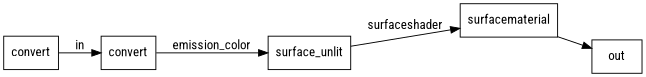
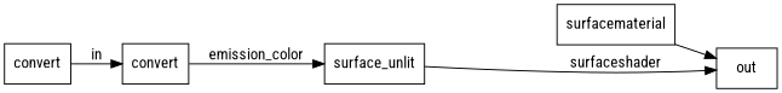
  digraph {
    fontname="Roboto Condensed"
    rankdir=LR
    node [fontname="Roboto Condensed" shape=box]
    edge [fontname="Roboto Condensed"]
    n1 [label=surfacematerial]
    n2 [label=out]
    n3 [label=surface_unlit]
    n4 [label=convert]
    n5 [label=convert]
    n1 -> n2
-   n3 -> n1 [label=surfaceshader]
+   n3 -> n2 [label=surfaceshader]
    n4 -> n3 [label=emission_color]
    n5 -> n4 [label=in]
  }
